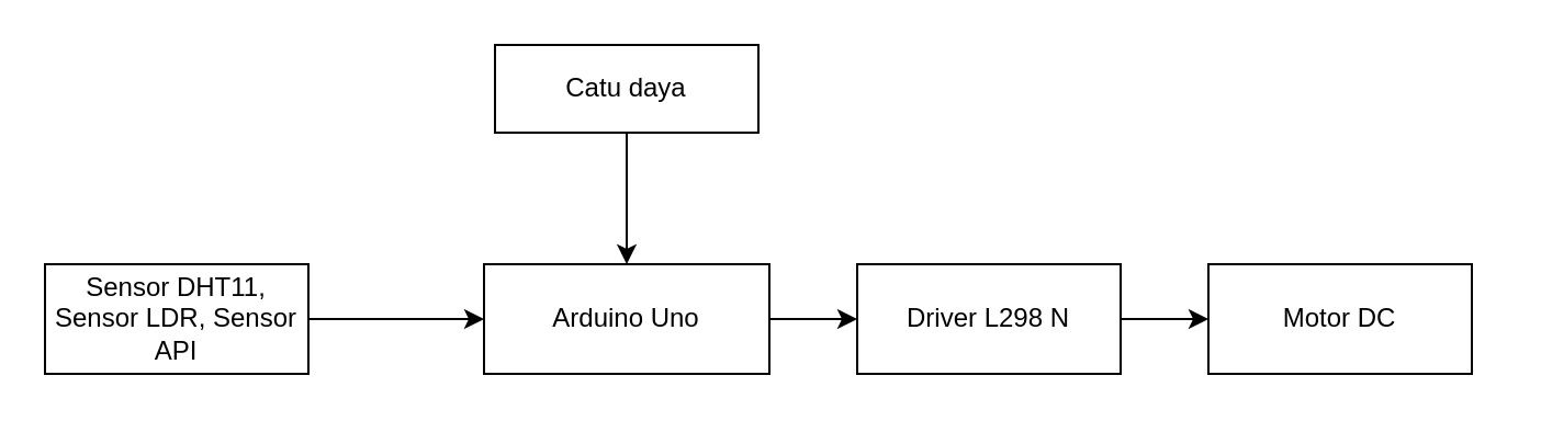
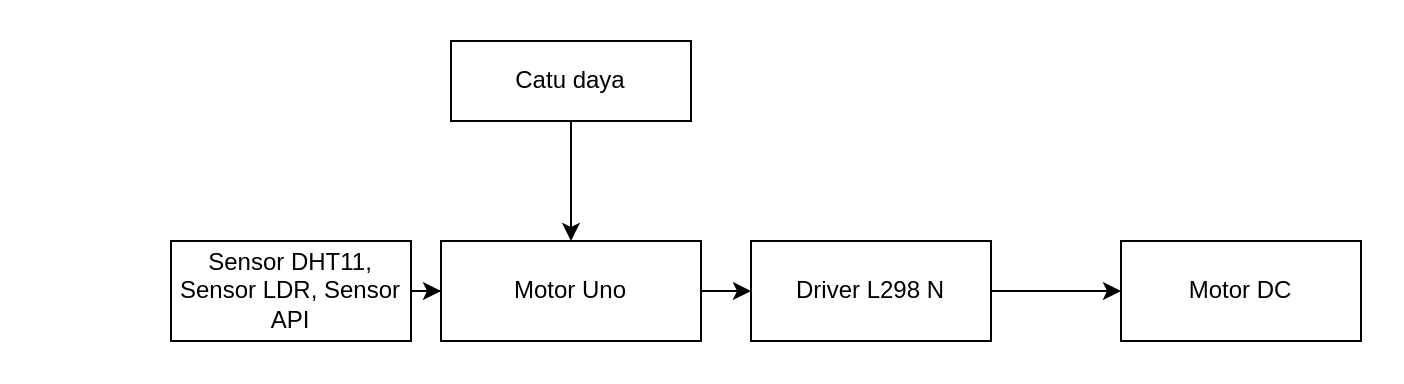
  <mxCell id="0" />
  <mxCell id="1" parent="0" />
  <mxCell id="2" style="edgeStyle=orthogonalEdgeStyle;rounded=0;orthogonalLoop=1;jettySize=auto;html=1;entryX=0.5;entryY=0;entryDx=0;entryDy=0;" edge="1" parent="1" source="3" target="7"><mxGeometry relative="1" as="geometry" /></mxCell>
  <mxCell id="3" value="Catu daya" style="rounded=0;whiteSpace=wrap;html=1;" vertex="1" parent="1"><mxGeometry x="225" y="20" width="120" height="40" as="geometry" /></mxCell>
  <mxCell id="4" style="edgeStyle=orthogonalEdgeStyle;rounded=0;orthogonalLoop=1;jettySize=auto;html=1;entryX=0;entryY=0.5;entryDx=0;entryDy=0;" edge="1" parent="1" source="5" target="7"><mxGeometry relative="1" as="geometry" /></mxCell>
- <mxCell id="5" value="Sensor DHT11, Sensor LDR, Sensor API" style="rounded=0;whiteSpace=wrap;html=1;" vertex="1" parent="1"><mxGeometry x="20" y="120" width="120" height="50" as="geometry" /></mxCell>
+ <mxCell id="5" value="Sensor DHT11, Sensor LDR, Sensor API" style="rounded=0;whiteSpace=wrap;html=1;" vertex="1" parent="1"><mxGeometry x="85" y="120" width="120" height="50" as="geometry" /></mxCell>
  <mxCell id="6" style="edgeStyle=orthogonalEdgeStyle;rounded=0;orthogonalLoop=1;jettySize=auto;html=1;entryX=0;entryY=0.5;entryDx=0;entryDy=0;" edge="1" parent="1" source="7" target="9"><mxGeometry relative="1" as="geometry" /></mxCell>
- <mxCell id="7" value="Arduino Uno" style="rounded=0;whiteSpace=wrap;html=1;" vertex="1" parent="1"><mxGeometry x="220" y="120" width="130" height="50" as="geometry" /></mxCell>
+ <mxCell id="7" value="Motor Uno" style="rounded=0;whiteSpace=wrap;html=1;" vertex="1" parent="1"><mxGeometry x="220" y="120" width="130" height="50" as="geometry" /></mxCell>
  <mxCell id="8" style="edgeStyle=orthogonalEdgeStyle;rounded=0;orthogonalLoop=1;jettySize=auto;html=1;entryX=0;entryY=0.5;entryDx=0;entryDy=0;" edge="1" parent="1" source="9" target="10"><mxGeometry relative="1" as="geometry" /></mxCell>
- <mxCell id="9" value="Driver L298 N" style="rounded=0;whiteSpace=wrap;html=1;" vertex="1" parent="1"><mxGeometry x="390" y="120" width="120" height="50" as="geometry" /></mxCell>
- <mxCell id="10" value="Motor DC" style="rounded=0;whiteSpace=wrap;html=1;" vertex="1" parent="1"><mxGeometry x="550" y="120" width="120" height="50" as="geometry" /></mxCell>
+ <mxCell id="9" value="Driver L298 N" style="rounded=0;whiteSpace=wrap;html=1;" vertex="1" parent="1"><mxGeometry x="375" y="120" width="120" height="50" as="geometry" /></mxCell>
+ <mxCell id="10" value="Motor DC" style="rounded=0;whiteSpace=wrap;html=1;" vertex="1" parent="1"><mxGeometry x="560" y="120" width="120" height="50" as="geometry" /></mxCell>
